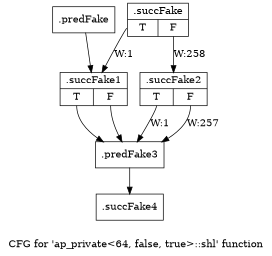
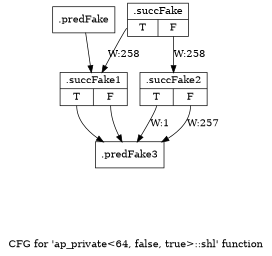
  digraph {
    label="CFG for 'ap_private\<64, false, true\>::shl' function"
    node [shape=record filename="/mnt/xilinx/Vitis_HLS/2021.2/include/etc/ap_private.h" linenumber=1885]
    edge [execusionnum=256 filename="/mnt/xilinx/Vitis_HLS/2021.2/include/etc/ap_private.h" tailport=s0]
    n1 [label="{.predFake}" filename="" linenumber=""]
    n2 [label="{.succFake1|{<s0>T|<s1>F}}" linenumber=1874]
    n3 [label="{.succFake|{<s0>T|<s1>F}}" linenumber=1873]
    n4 [label="{.succFake2|{<s0>T|<s1>F}}" linenumber=1879]
    n5 [label="{.predFake3}"]
-   n6 [label="{.succFake4}"]
    n1 -> n2
    n2 -> n5 [execusionnum=0]
    n2 -> n5 [execusionnum=0 tailport=s1]
-   n3 -> n2 [execusionnum=0 label="W:1"]
+   n3 -> n2 [execusionnum=0 label="W:258"]
    n3 -> n4 [label="W:258" tailport=s1]
    n4 -> n5 [execusionnum=0 label="W:1"]
    n4 -> n5 [label="W:257" tailport=s1]
-   n5 -> n6
  }
